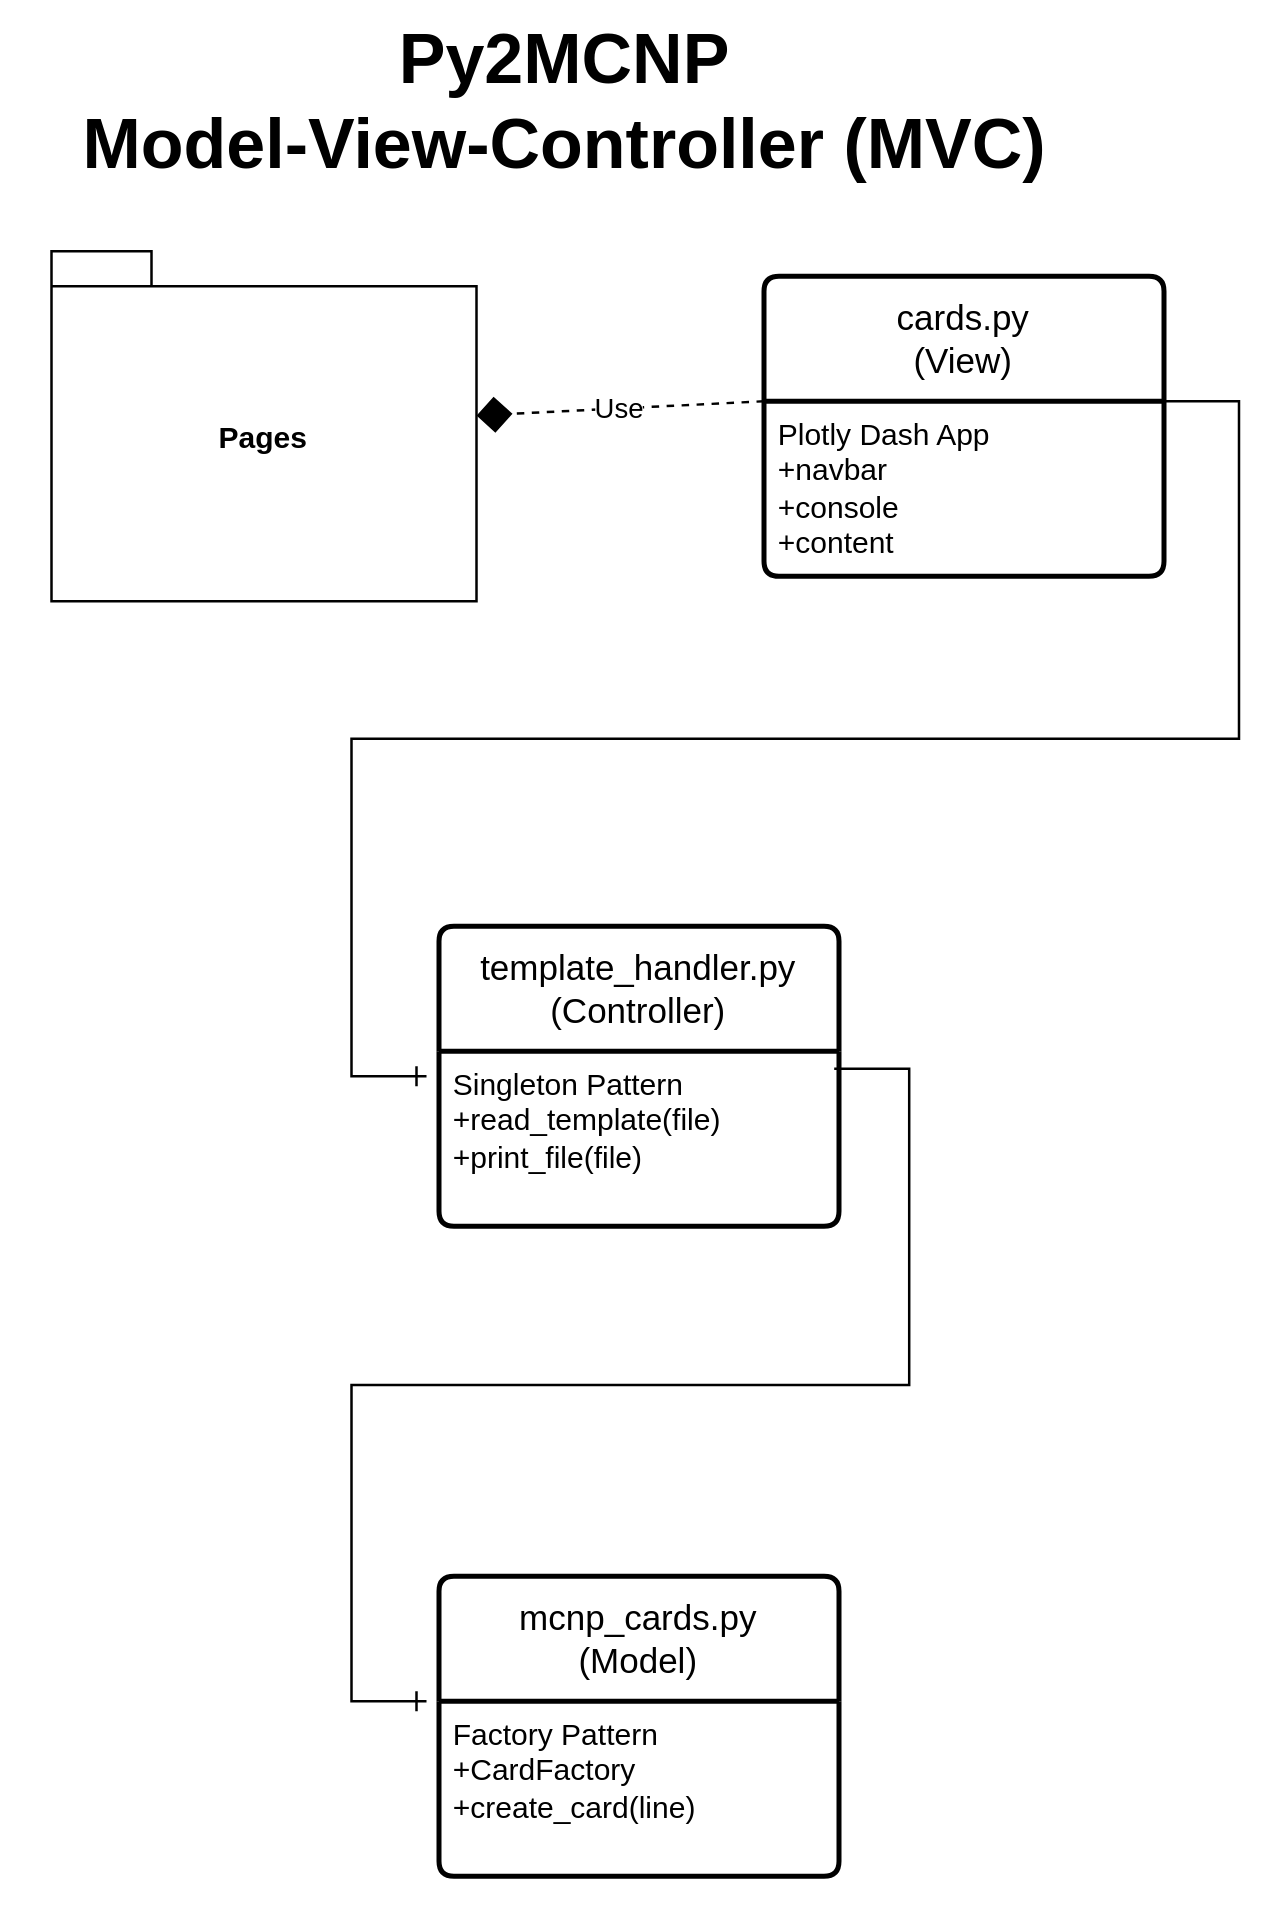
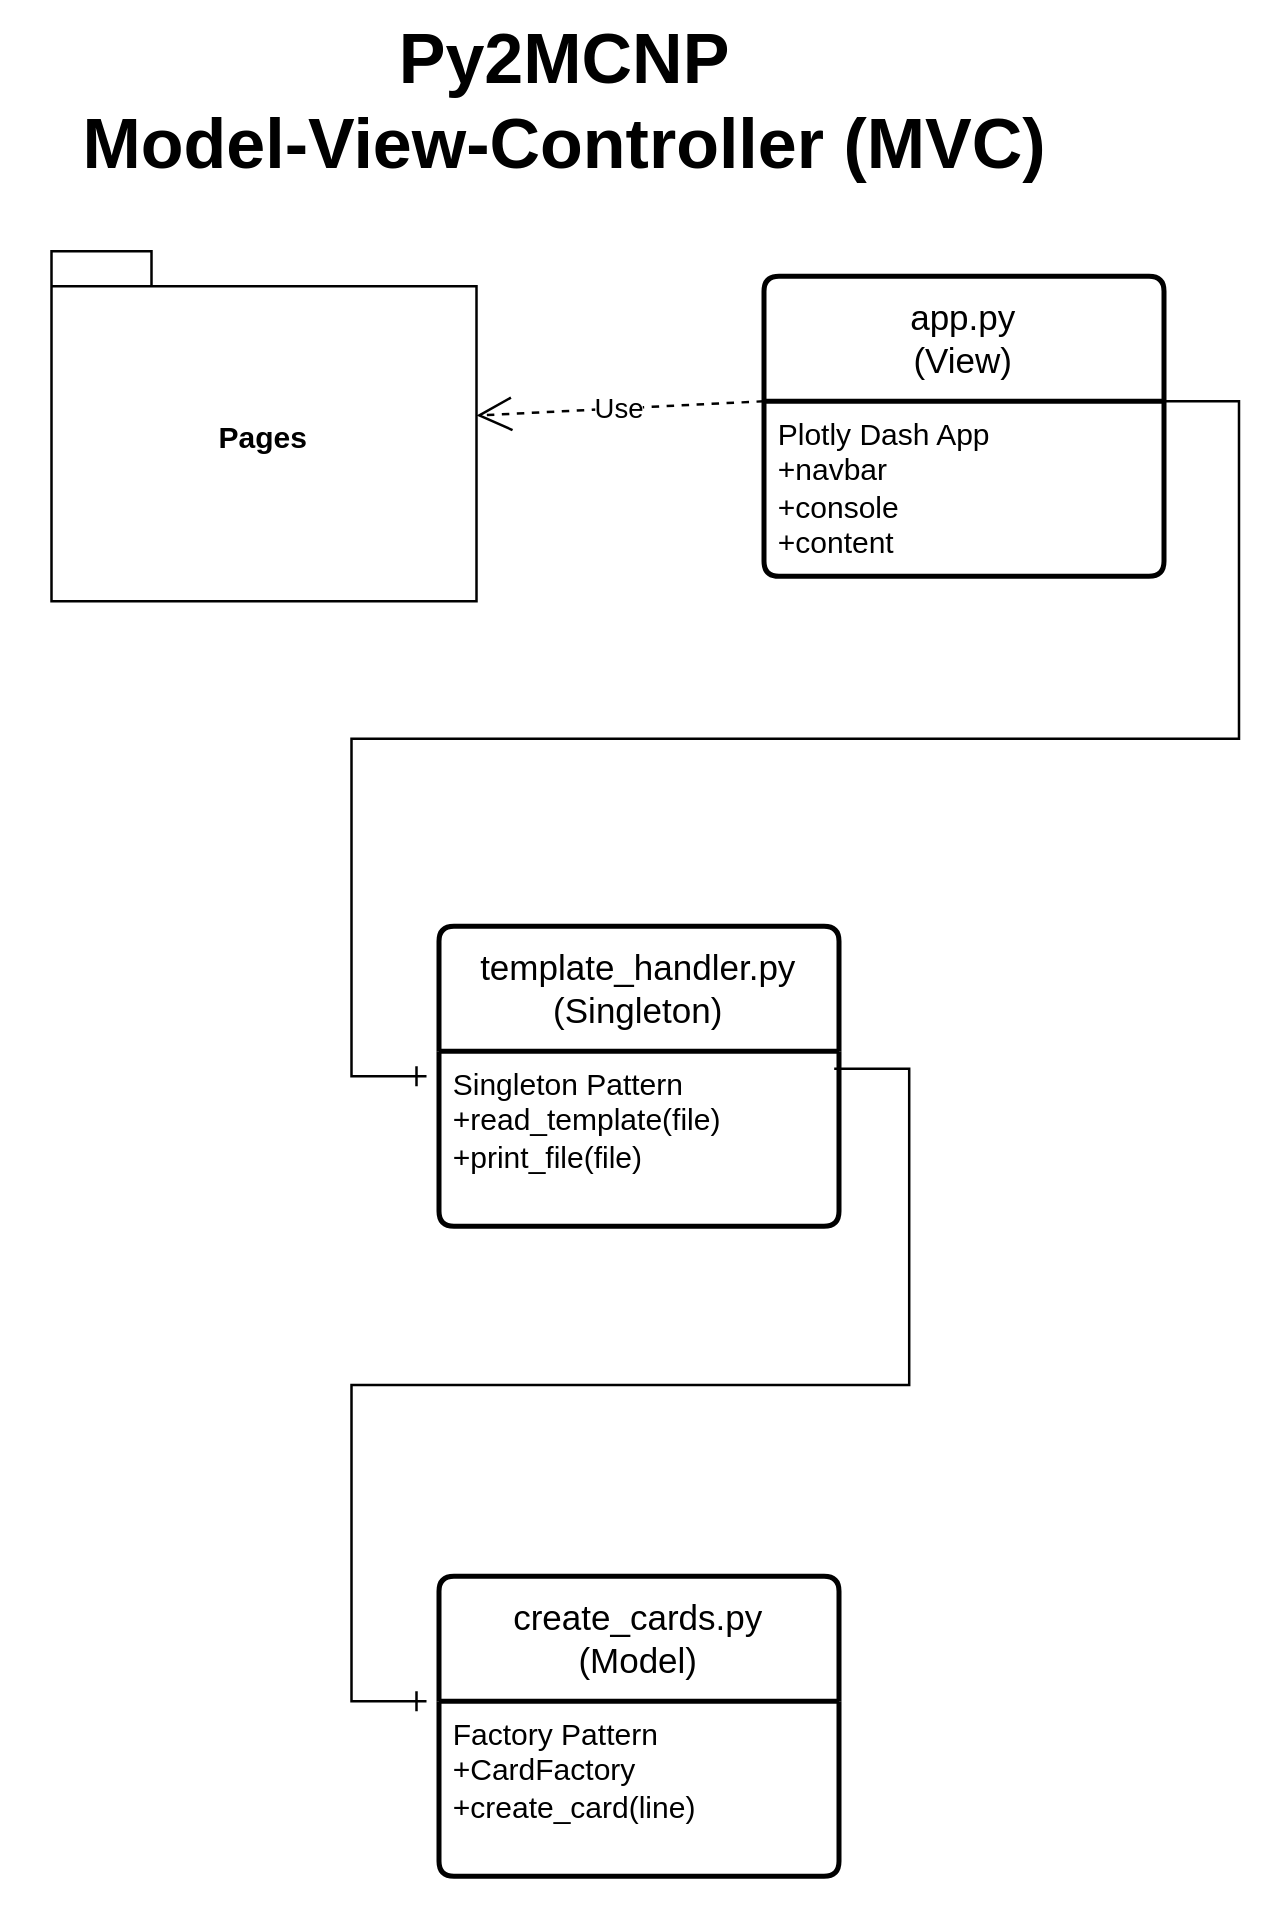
  <mxCell id="0" />
  <mxCell id="1" parent="0" />
- <mxCell id="2" value="cards.py&lt;br&gt;(View)" style="swimlane;childLayout=stackLayout;horizontal=1;startSize=50;horizontalStack=0;rounded=1;fontSize=14;fontStyle=0;strokeWidth=2;resizeParent=0;resizeLast=1;shadow=0;dashed=0;align=center;arcSize=4;whiteSpace=wrap;html=1;" parent="1" vertex="1"><mxGeometry x="305" y="110" width="160" height="120" as="geometry"><mxRectangle x="345" y="200" width="80" height="50" as="alternateBounds" /></mxGeometry></mxCell>
+ <mxCell id="2" value="app.py&lt;br&gt;(View)" style="swimlane;childLayout=stackLayout;horizontal=1;startSize=50;horizontalStack=0;rounded=1;fontSize=14;fontStyle=0;strokeWidth=2;resizeParent=0;resizeLast=1;shadow=0;dashed=0;align=center;arcSize=4;whiteSpace=wrap;html=1;" parent="1" vertex="1"><mxGeometry x="305" y="110" width="160" height="120" as="geometry"><mxRectangle x="345" y="200" width="80" height="50" as="alternateBounds" /></mxGeometry></mxCell>
  <mxCell id="3" value="Plotly Dash App&lt;br&gt;+navbar&lt;br&gt;+console&lt;br&gt;+content" style="align=left;strokeColor=none;fillColor=none;spacingLeft=4;fontSize=12;verticalAlign=top;resizable=0;rotatable=0;part=1;html=1;" parent="2" vertex="1"><mxGeometry y="50" width="160" height="70" as="geometry" /></mxCell>
- <mxCell id="4" value="template_handler.py&lt;br&gt;(Controller)" style="swimlane;childLayout=stackLayout;horizontal=1;startSize=50;horizontalStack=0;rounded=1;fontSize=14;fontStyle=0;strokeWidth=2;resizeParent=0;resizeLast=1;shadow=0;dashed=0;align=center;arcSize=4;whiteSpace=wrap;html=1;" parent="1" vertex="1"><mxGeometry x="175" y="370" width="160" height="120" as="geometry" /></mxCell>
+ <mxCell id="4" value="template_handler.py&lt;br&gt;(Singleton)" style="swimlane;childLayout=stackLayout;horizontal=1;startSize=50;horizontalStack=0;rounded=1;fontSize=14;fontStyle=0;strokeWidth=2;resizeParent=0;resizeLast=1;shadow=0;dashed=0;align=center;arcSize=4;whiteSpace=wrap;html=1;" parent="1" vertex="1"><mxGeometry x="175" y="370" width="160" height="120" as="geometry" /></mxCell>
  <mxCell id="5" value="" style="edgeStyle=entityRelationEdgeStyle;fontSize=12;html=1;endArrow=ERone;endFill=1;rounded=0;exitX=0.988;exitY=0.1;exitDx=0;exitDy=0;exitPerimeter=0;" parent="4" source="6" edge="1"><mxGeometry width="100" height="100" relative="1" as="geometry"><mxPoint x="-95" y="60" as="sourcePoint" /><mxPoint x="-5" y="310" as="targetPoint" /></mxGeometry></mxCell>
  <mxCell id="6" value="Singleton Pattern&lt;br&gt;+read_template(file)&lt;br&gt;+print_file(file)" style="align=left;strokeColor=none;fillColor=none;spacingLeft=4;fontSize=12;verticalAlign=top;resizable=0;rotatable=0;part=1;html=1;" parent="4" vertex="1"><mxGeometry y="50" width="160" height="70" as="geometry" /></mxCell>
- <mxCell id="7" value="mcnp_cards.py&lt;br&gt;(Model)" style="swimlane;childLayout=stackLayout;horizontal=1;startSize=50;horizontalStack=0;rounded=1;fontSize=14;fontStyle=0;strokeWidth=2;resizeParent=0;resizeLast=1;shadow=0;dashed=0;align=center;arcSize=4;whiteSpace=wrap;html=1;" parent="1" vertex="1"><mxGeometry x="175" y="630" width="160" height="120" as="geometry" /></mxCell>
+ <mxCell id="7" value="create_cards.py&lt;br&gt;(Model)" style="swimlane;childLayout=stackLayout;horizontal=1;startSize=50;horizontalStack=0;rounded=1;fontSize=14;fontStyle=0;strokeWidth=2;resizeParent=0;resizeLast=1;shadow=0;dashed=0;align=center;arcSize=4;whiteSpace=wrap;html=1;" parent="1" vertex="1"><mxGeometry x="175" y="630" width="160" height="120" as="geometry" /></mxCell>
  <mxCell id="8" value="Factory Pattern&lt;br&gt;+CardFactory&lt;br&gt;+create_card(line)" style="align=left;strokeColor=none;fillColor=none;spacingLeft=4;fontSize=12;verticalAlign=top;resizable=0;rotatable=0;part=1;html=1;" parent="7" vertex="1"><mxGeometry y="50" width="160" height="70" as="geometry" /></mxCell>
  <mxCell id="9" value="" style="edgeStyle=entityRelationEdgeStyle;fontSize=12;html=1;endArrow=ERone;endFill=1;rounded=0;exitX=1;exitY=0;exitDx=0;exitDy=0;" parent="1" source="3" edge="1"><mxGeometry width="100" height="100" relative="1" as="geometry"><mxPoint x="130" y="300" as="sourcePoint" /><mxPoint x="170" y="430" as="targetPoint" /></mxGeometry></mxCell>
  <mxCell id="10" value="Py2MCNP&lt;br style=&quot;font-size: 28px;&quot;&gt;Model-View-Controller (MVC)" style="text;strokeColor=none;fillColor=none;html=1;fontSize=28;fontStyle=1;verticalAlign=middle;align=center;" parent="1" vertex="1"><mxGeometry x="175" y="20" width="100" height="40" as="geometry" /></mxCell>
  <mxCell id="11" value="Pages" style="shape=folder;fontStyle=1;spacingTop=10;tabWidth=40;tabHeight=14;tabPosition=left;html=1;whiteSpace=wrap;" vertex="1" parent="1"><mxGeometry x="20" y="100" width="170" height="140" as="geometry" /></mxCell>
- <mxCell id="12" value="Use" style="endArrow=diamond;endSize=12;dashed=1;html=1;rounded=0;exitX=0;exitY=0;exitDx=0;exitDy=0;" edge="1" parent="1" source="3" target="11"><mxGeometry width="160" relative="1" as="geometry"><mxPoint x="170" y="165" as="sourcePoint" /><mxPoint x="74" y="170" as="targetPoint" /></mxGeometry></mxCell>
+ <mxCell id="12" value="Use" style="endArrow=open;endSize=12;dashed=1;html=1;rounded=0;exitX=0;exitY=0;exitDx=0;exitDy=0;" edge="1" parent="1" source="3" target="11"><mxGeometry width="160" relative="1" as="geometry"><mxPoint x="170" y="165" as="sourcePoint" /><mxPoint x="74" y="170" as="targetPoint" /></mxGeometry></mxCell>
